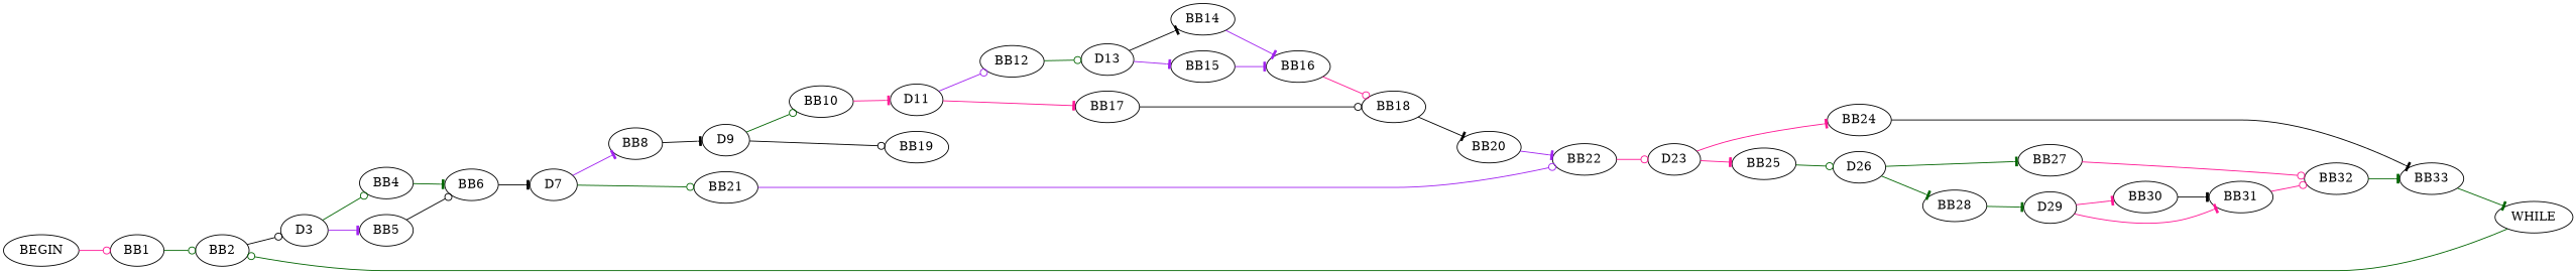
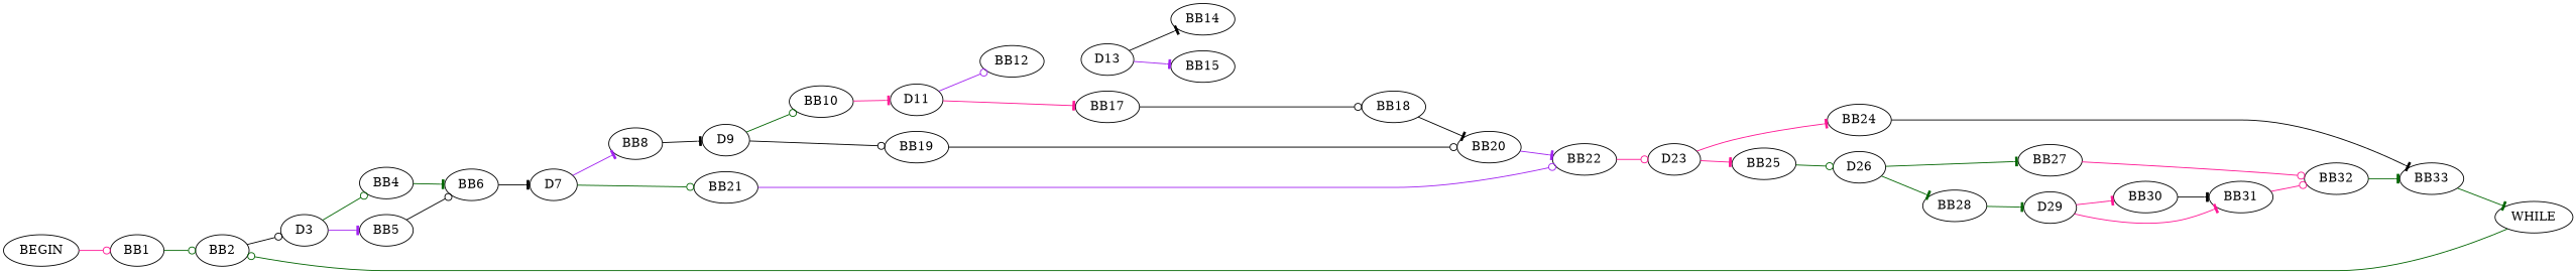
  digraph {
    rankdir=LR
    edge [arrowhead=tee color=darkgreen]
    BEGIN
    BB1
    BB2
    D3
    BB4
    BB5
    WHILE
    BB6
    D7
    BB8
    BB21
    D9
    BB22
    BB10
    BB19
    D11
    BB20
    BB12
    BB17
    D13
    BB18
    BB14
    BB15
-   BB16
    D23
    BB24
    BB25
    BB33
    D26
    BB27
    BB28
    BB32
    D29
    BB30
    BB31
    BEGIN -> BB1 [arrowhead=odot color=deeppink]
    BB1 -> BB2 [arrowhead=odot]
    BB2 -> D3 [arrowhead=odot color=black]
    D3 -> BB4 [arrowhead=odot]
    D3 -> BB5 [color=purple]
    BB4 -> BB6
    BB5 -> BB6 [arrowhead=odot color=black]
    WHILE -> BB2 [arrowhead=odot]
    BB6 -> D7 [color=black]
    D7 -> BB8 [color=purple]
    D7 -> BB21 [arrowhead=odot]
    BB8 -> D9 [color=black]
    BB21 -> BB22 [arrowhead=odot color=purple]
    D9 -> BB10 [arrowhead=odot]
    D9 -> BB19 [arrowhead=odot color=black]
    BB22 -> D23 [arrowhead=odot color=deeppink]
    BB10 -> D11 [color=deeppink]
+   BB19 -> BB20 [arrowhead=odot color=black]
    D11 -> BB12 [arrowhead=odot color=purple]
    D11 -> BB17 [color=deeppink]
    BB20 -> BB22 [color=purple]
-   BB12 -> D13 [arrowhead=odot]
    BB17 -> BB18 [arrowhead=odot color=black]
    D13 -> BB14 [color=black]
    D13 -> BB15 [color=purple]
    BB18 -> BB20 [color=black]
-   BB14 -> BB16 [color=purple]
-   BB15 -> BB16 [color=purple]
-   BB16 -> BB18 [arrowhead=odot color=deeppink]
    D23 -> BB24 [color=deeppink]
    D23 -> BB25 [color=deeppink]
    BB24 -> BB33 [color=black]
    BB25 -> D26 [arrowhead=odot]
    BB33 -> WHILE
    D26 -> BB27
    D26 -> BB28
    BB27 -> BB32 [arrowhead=odot color=deeppink]
    BB28 -> D29
    BB32 -> BB33
    D29 -> BB30 [color=deeppink]
    D29 -> BB31 [color=deeppink]
    BB30 -> BB31 [color=black]
    BB31 -> BB32 [arrowhead=odot color=deeppink]
  }
